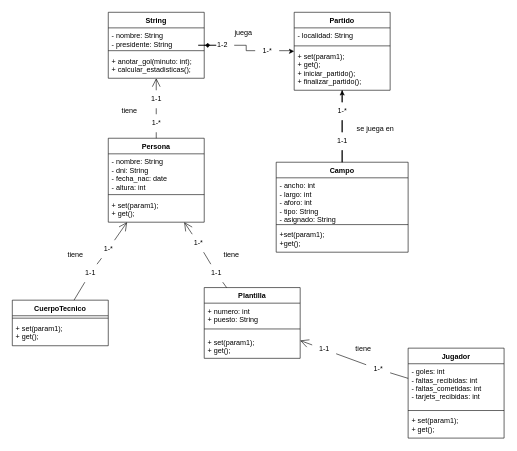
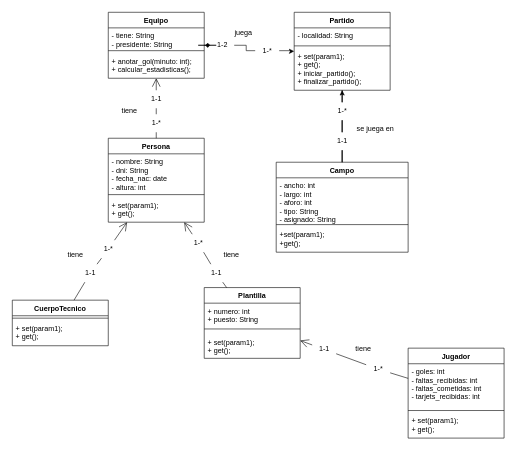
  <mxCell id="0" />
  <mxCell id="1" parent="0" />
  <mxCell id="2" value="Partido" style="swimlane;fontStyle=1;align=center;verticalAlign=top;childLayout=stackLayout;horizontal=1;startSize=26;horizontalStack=0;resizeParent=1;resizeParentMax=0;resizeLast=0;collapsible=1;marginBottom=0;" parent="1" vertex="1"><mxGeometry x="490" y="20" width="160" height="130" as="geometry" /></mxCell>
  <mxCell id="3" value="- localidad: String" style="text;strokeColor=none;fillColor=none;align=left;verticalAlign=top;spacingLeft=4;spacingRight=4;overflow=hidden;rotatable=0;points=[[0,0.5],[1,0.5]];portConstraint=eastwest;" parent="2" vertex="1"><mxGeometry y="26" width="160" height="26" as="geometry" /></mxCell>
  <mxCell id="4" value="" style="line;strokeWidth=1;fillColor=none;align=left;verticalAlign=middle;spacingTop=-1;spacingLeft=3;spacingRight=3;rotatable=0;labelPosition=right;points=[];portConstraint=eastwest;strokeColor=inherit;" parent="2" vertex="1"><mxGeometry y="52" width="160" height="8" as="geometry" /></mxCell>
  <mxCell id="5" value="+ set(param1);&#10;+ get();&#10;+ iniciar_partido();&#10;+ finalizar_partido(); " style="text;strokeColor=none;fillColor=none;align=left;verticalAlign=top;spacingLeft=4;spacingRight=4;overflow=hidden;rotatable=0;points=[[0,0.5],[1,0.5]];portConstraint=eastwest;" parent="2" vertex="1"><mxGeometry y="60" width="160" height="70" as="geometry" /></mxCell>
  <mxCell id="6" style="edgeStyle=orthogonalEdgeStyle;rounded=0;orthogonalLoop=1;jettySize=auto;html=1;startArrow=none;" parent="1" source="59" target="2" edge="1"><mxGeometry relative="1" as="geometry" /></mxCell>
  <mxCell id="7" value="Campo" style="swimlane;fontStyle=1;align=center;verticalAlign=top;childLayout=stackLayout;horizontal=1;startSize=26;horizontalStack=0;resizeParent=1;resizeParentMax=0;resizeLast=0;collapsible=1;marginBottom=0;" parent="1" vertex="1"><mxGeometry x="460" y="270" width="220" height="150" as="geometry" /></mxCell>
  <mxCell id="8" value="- ancho: int&#10;- largo: int&#10;- aforo: int&#10;- tipo: String&#10;- asignado: String" style="text;strokeColor=none;fillColor=none;align=left;verticalAlign=top;spacingLeft=4;spacingRight=4;overflow=hidden;rotatable=0;points=[[0,0.5],[1,0.5]];portConstraint=eastwest;" parent="7" vertex="1"><mxGeometry y="26" width="220" height="74" as="geometry" /></mxCell>
  <mxCell id="9" value="" style="line;strokeWidth=1;fillColor=none;align=left;verticalAlign=middle;spacingTop=-1;spacingLeft=3;spacingRight=3;rotatable=0;labelPosition=right;points=[];portConstraint=eastwest;strokeColor=inherit;" parent="7" vertex="1"><mxGeometry y="100" width="220" height="8" as="geometry" /></mxCell>
  <mxCell id="10" value="+set(param1);&#10;+get();" style="text;strokeColor=none;fillColor=none;align=left;verticalAlign=top;spacingLeft=4;spacingRight=4;overflow=hidden;rotatable=0;points=[[0,0.5],[1,0.5]];portConstraint=eastwest;" parent="7" vertex="1"><mxGeometry y="108" width="220" height="42" as="geometry" /></mxCell>
  <mxCell id="11" style="edgeStyle=orthogonalEdgeStyle;rounded=0;orthogonalLoop=1;jettySize=auto;html=1;startArrow=none;" parent="1" source="37" target="2" edge="1"><mxGeometry relative="1" as="geometry" /></mxCell>
- <mxCell id="12" value="String" style="swimlane;fontStyle=1;align=center;verticalAlign=top;childLayout=stackLayout;horizontal=1;startSize=26;horizontalStack=0;resizeParent=1;resizeParentMax=0;resizeLast=0;collapsible=1;marginBottom=0;" parent="1" vertex="1"><mxGeometry x="180" y="20" width="160" height="110" as="geometry" /></mxCell>
- <mxCell id="13" value="- nombre: String&#10;- presidente: String" style="text;strokeColor=none;fillColor=none;align=left;verticalAlign=top;spacingLeft=4;spacingRight=4;overflow=hidden;rotatable=0;points=[[0,0.5],[1,0.5]];portConstraint=eastwest;" parent="12" vertex="1"><mxGeometry y="26" width="160" height="34" as="geometry" /></mxCell>
+ <mxCell id="12" value="Equipo" style="swimlane;fontStyle=1;align=center;verticalAlign=top;childLayout=stackLayout;horizontal=1;startSize=26;horizontalStack=0;resizeParent=1;resizeParentMax=0;resizeLast=0;collapsible=1;marginBottom=0;" parent="1" vertex="1"><mxGeometry x="180" y="20" width="160" height="110" as="geometry" /></mxCell>
+ <mxCell id="13" value="- tiene: String&#10;- presidente: String" style="text;strokeColor=none;fillColor=none;align=left;verticalAlign=top;spacingLeft=4;spacingRight=4;overflow=hidden;rotatable=0;points=[[0,0.5],[1,0.5]];portConstraint=eastwest;" parent="12" vertex="1"><mxGeometry y="26" width="160" height="34" as="geometry" /></mxCell>
  <mxCell id="14" value="" style="line;strokeWidth=1;fillColor=none;align=left;verticalAlign=middle;spacingTop=-1;spacingLeft=3;spacingRight=3;rotatable=0;labelPosition=right;points=[];portConstraint=eastwest;strokeColor=inherit;" parent="12" vertex="1"><mxGeometry y="60" width="160" height="8" as="geometry" /></mxCell>
  <mxCell id="15" value="+ anotar_gol(minuto: int);&#10;+ calcular_estadisticas();" style="text;strokeColor=none;fillColor=none;align=left;verticalAlign=top;spacingLeft=4;spacingRight=4;overflow=hidden;rotatable=0;points=[[0,0.5],[1,0.5]];portConstraint=eastwest;" parent="12" vertex="1"><mxGeometry y="68" width="160" height="42" as="geometry" /></mxCell>
  <mxCell id="16" value="Plantilla" style="swimlane;fontStyle=1;align=center;verticalAlign=top;childLayout=stackLayout;horizontal=1;startSize=26;horizontalStack=0;resizeParent=1;resizeParentMax=0;resizeLast=0;collapsible=1;marginBottom=0;" parent="1" vertex="1"><mxGeometry x="340" y="479" width="160" height="118" as="geometry" /></mxCell>
  <mxCell id="17" value="+ numero: int&#10;+ puesto: String" style="text;strokeColor=none;fillColor=none;align=left;verticalAlign=top;spacingLeft=4;spacingRight=4;overflow=hidden;rotatable=0;points=[[0,0.5],[1,0.5]];portConstraint=eastwest;" parent="16" vertex="1"><mxGeometry y="26" width="160" height="34" as="geometry" /></mxCell>
  <mxCell id="18" value="" style="line;strokeWidth=1;fillColor=none;align=left;verticalAlign=middle;spacingTop=-1;spacingLeft=3;spacingRight=3;rotatable=0;labelPosition=right;points=[];portConstraint=eastwest;strokeColor=inherit;" parent="16" vertex="1"><mxGeometry y="60" width="160" height="18" as="geometry" /></mxCell>
  <mxCell id="19" value="+ set(param1);&#10;+ get();" style="text;strokeColor=none;fillColor=none;align=left;verticalAlign=top;spacingLeft=4;spacingRight=4;overflow=hidden;rotatable=0;points=[[0,0.5],[1,0.5]];portConstraint=eastwest;" parent="16" vertex="1"><mxGeometry y="78" width="160" height="40" as="geometry" /></mxCell>
  <mxCell id="20" value="CuerpoTecnico" style="swimlane;fontStyle=1;align=center;verticalAlign=top;childLayout=stackLayout;horizontal=1;startSize=26;horizontalStack=0;resizeParent=1;resizeParentMax=0;resizeLast=0;collapsible=1;marginBottom=0;" parent="1" vertex="1"><mxGeometry x="20" y="500" width="160" height="76" as="geometry" /></mxCell>
  <mxCell id="21" value="" style="line;strokeWidth=1;fillColor=none;align=left;verticalAlign=middle;spacingTop=-1;spacingLeft=3;spacingRight=3;rotatable=0;labelPosition=right;points=[];portConstraint=eastwest;strokeColor=inherit;" parent="20" vertex="1"><mxGeometry y="26" width="160" height="8" as="geometry" /></mxCell>
  <mxCell id="22" value="+ set(param1);&#10;+ get();" style="text;strokeColor=none;fillColor=none;align=left;verticalAlign=top;spacingLeft=4;spacingRight=4;overflow=hidden;rotatable=0;points=[[0,0.5],[1,0.5]];portConstraint=eastwest;" parent="20" vertex="1"><mxGeometry y="34" width="160" height="42" as="geometry" /></mxCell>
  <mxCell id="23" value="" style="endArrow=open;endFill=1;endSize=12;html=1;rounded=0;startArrow=none;" parent="1" source="49" target="25" edge="1"><mxGeometry width="160" relative="1" as="geometry"><mxPoint x="182.857" y="390" as="sourcePoint" /><mxPoint x="160" y="360" as="targetPoint" /></mxGeometry></mxCell>
  <mxCell id="24" value="" style="endArrow=open;endFill=1;endSize=12;html=1;rounded=0;startArrow=none;" parent="1" source="54" target="25" edge="1"><mxGeometry width="160" relative="1" as="geometry"><mxPoint x="340" y="400" as="sourcePoint" /><mxPoint x="310" y="370" as="targetPoint" /></mxGeometry></mxCell>
  <mxCell id="25" value="Persona" style="swimlane;fontStyle=1;align=center;verticalAlign=top;childLayout=stackLayout;horizontal=1;startSize=26;horizontalStack=0;resizeParent=1;resizeParentMax=0;resizeLast=0;collapsible=1;marginBottom=0;" parent="1" vertex="1"><mxGeometry x="180" y="230" width="160" height="140" as="geometry" /></mxCell>
  <mxCell id="26" value="- nombre: String&#10;- dni: String&#10;- fecha_nac: date&#10;- altura: int" style="text;strokeColor=none;fillColor=none;align=left;verticalAlign=top;spacingLeft=4;spacingRight=4;overflow=hidden;rotatable=0;points=[[0,0.5],[1,0.5]];portConstraint=eastwest;" parent="25" vertex="1"><mxGeometry y="26" width="160" height="64" as="geometry" /></mxCell>
  <mxCell id="27" value="" style="line;strokeWidth=1;fillColor=none;align=left;verticalAlign=middle;spacingTop=-1;spacingLeft=3;spacingRight=3;rotatable=0;labelPosition=right;points=[];portConstraint=eastwest;strokeColor=inherit;" parent="25" vertex="1"><mxGeometry y="90" width="160" height="8" as="geometry" /></mxCell>
  <mxCell id="28" value="+ set(param1);&#10;+ get();" style="text;strokeColor=none;fillColor=none;align=left;verticalAlign=top;spacingLeft=4;spacingRight=4;overflow=hidden;rotatable=0;points=[[0,0.5],[1,0.5]];portConstraint=eastwest;" parent="25" vertex="1"><mxGeometry y="98" width="160" height="42" as="geometry" /></mxCell>
  <mxCell id="29" value="Jugador" style="swimlane;fontStyle=1;align=center;verticalAlign=top;childLayout=stackLayout;horizontal=1;startSize=26;horizontalStack=0;resizeParent=1;resizeParentMax=0;resizeLast=0;collapsible=1;marginBottom=0;" parent="1" vertex="1"><mxGeometry x="680" y="580" width="160" height="150" as="geometry" /></mxCell>
  <mxCell id="30" value="- goles: int&#10;- faltas_recibidas: int&#10;- faltas_cometidas: int&#10;- tarjets_recibidas: int" style="text;strokeColor=none;fillColor=none;align=left;verticalAlign=top;spacingLeft=4;spacingRight=4;overflow=hidden;rotatable=0;points=[[0,0.5],[1,0.5]];portConstraint=eastwest;" parent="29" vertex="1"><mxGeometry y="26" width="160" height="74" as="geometry" /></mxCell>
  <mxCell id="31" value="" style="line;strokeWidth=1;fillColor=none;align=left;verticalAlign=middle;spacingTop=-1;spacingLeft=3;spacingRight=3;rotatable=0;labelPosition=right;points=[];portConstraint=eastwest;strokeColor=inherit;" parent="29" vertex="1"><mxGeometry y="100" width="160" height="8" as="geometry" /></mxCell>
  <mxCell id="32" value="+ set(param1);&#10;+ get();" style="text;strokeColor=none;fillColor=none;align=left;verticalAlign=top;spacingLeft=4;spacingRight=4;overflow=hidden;rotatable=0;points=[[0,0.5],[1,0.5]];portConstraint=eastwest;" parent="29" vertex="1"><mxGeometry y="108" width="160" height="42" as="geometry" /></mxCell>
  <mxCell id="33" value="" style="endArrow=open;endFill=1;endSize=12;html=1;rounded=0;startArrow=none;" parent="1" source="44" target="12" edge="1"><mxGeometry width="160" relative="1" as="geometry"><mxPoint x="340" y="360" as="sourcePoint" /><mxPoint x="500" y="360" as="targetPoint" /></mxGeometry></mxCell>
  <mxCell id="34" value="" style="endArrow=open;endFill=1;endSize=12;html=1;rounded=0;startArrow=none;" parent="1" source="64" target="16" edge="1"><mxGeometry width="160" relative="1" as="geometry"><mxPoint x="340" y="400" as="sourcePoint" /><mxPoint x="500" y="400" as="targetPoint" /></mxGeometry></mxCell>
  <mxCell id="35" value="juega" style="text;html=1;align=center;verticalAlign=middle;resizable=0;points=[];autosize=1;strokeColor=none;fillColor=none;" vertex="1" parent="1"><mxGeometry x="380" y="40" width="50" height="30" as="geometry" /></mxCell>
  <mxCell id="36" value="" style="edgeStyle=orthogonalEdgeStyle;rounded=0;orthogonalLoop=1;jettySize=auto;html=1;endArrow=none;startArrow=none;" edge="1" parent="1" source="39" target="37"><mxGeometry relative="1" as="geometry"><mxPoint x="340" y="75" as="sourcePoint" /><mxPoint x="490" y="85" as="targetPoint" /></mxGeometry></mxCell>
  <mxCell id="37" value="1-*" style="text;html=1;align=center;verticalAlign=middle;resizable=0;points=[];autosize=1;strokeColor=none;fillColor=none;" vertex="1" parent="1"><mxGeometry x="425" y="69" width="40" height="30" as="geometry" /></mxCell>
  <mxCell id="38" value="" style="edgeStyle=orthogonalEdgeStyle;rounded=0;orthogonalLoop=1;jettySize=auto;html=1;endArrow=diamond;" edge="1" parent="1" source="12" target="39"><mxGeometry relative="1" as="geometry"><mxPoint x="340" y="75" as="sourcePoint" /><mxPoint x="425" y="84" as="targetPoint" /></mxGeometry></mxCell>
  <mxCell id="39" value="1-2" style="text;html=1;align=center;verticalAlign=middle;resizable=0;points=[];autosize=1;strokeColor=none;fillColor=none;" vertex="1" parent="1"><mxGeometry x="350" y="60" width="40" height="30" as="geometry" /></mxCell>
  <mxCell id="40" value="tiene" style="text;html=1;align=center;verticalAlign=middle;resizable=0;points=[];autosize=1;strokeColor=none;fillColor=none;" vertex="1" parent="1"><mxGeometry x="190" y="170" width="50" height="30" as="geometry" /></mxCell>
  <mxCell id="41" value="" style="endArrow=none;endFill=1;endSize=12;html=1;rounded=0;" edge="1" parent="1" source="25" target="42"><mxGeometry width="160" relative="1" as="geometry"><mxPoint x="260" y="230" as="sourcePoint" /><mxPoint x="260" y="130" as="targetPoint" /></mxGeometry></mxCell>
  <mxCell id="42" value="1-*" style="text;html=1;align=center;verticalAlign=middle;resizable=0;points=[];autosize=1;strokeColor=none;fillColor=none;" vertex="1" parent="1"><mxGeometry x="240" y="190" width="40" height="30" as="geometry" /></mxCell>
  <mxCell id="43" value="" style="endArrow=none;endFill=1;endSize=12;html=1;rounded=0;startArrow=none;" edge="1" parent="1" source="42" target="44"><mxGeometry width="160" relative="1" as="geometry"><mxPoint x="260" y="190" as="sourcePoint" /><mxPoint x="260" y="130" as="targetPoint" /></mxGeometry></mxCell>
  <mxCell id="44" value="1-1" style="text;html=1;align=center;verticalAlign=middle;resizable=0;points=[];autosize=1;strokeColor=none;fillColor=none;" vertex="1" parent="1"><mxGeometry x="240" y="150" width="40" height="30" as="geometry" /></mxCell>
  <mxCell id="45" value="tiene" style="text;html=1;align=center;verticalAlign=middle;resizable=0;points=[];autosize=1;strokeColor=none;fillColor=none;" vertex="1" parent="1"><mxGeometry x="100" y="410" width="50" height="30" as="geometry" /></mxCell>
  <mxCell id="46" value="" style="endArrow=none;endFill=1;endSize=12;html=1;rounded=0;startArrow=none;" edge="1" parent="1" source="20" target="47"><mxGeometry width="160" relative="1" as="geometry"><mxPoint x="142.022" y="440" as="sourcePoint" /><mxPoint x="201.011" y="370" as="targetPoint" /></mxGeometry></mxCell>
  <mxCell id="47" value="1-1" style="text;html=1;align=center;verticalAlign=middle;resizable=0;points=[];autosize=1;strokeColor=none;fillColor=none;" vertex="1" parent="1"><mxGeometry x="130" y="440" width="40" height="30" as="geometry" /></mxCell>
  <mxCell id="48" value="" style="endArrow=none;endFill=1;endSize=12;html=1;rounded=0;startArrow=none;" edge="1" parent="1" source="47" target="49"><mxGeometry width="160" relative="1" as="geometry"><mxPoint x="172" y="410" as="sourcePoint" /><mxPoint x="204" y="370" as="targetPoint" /></mxGeometry></mxCell>
  <mxCell id="49" value="1-*" style="text;html=1;align=center;verticalAlign=middle;resizable=0;points=[];autosize=1;strokeColor=none;fillColor=none;" vertex="1" parent="1"><mxGeometry x="160" y="400" width="40" height="30" as="geometry" /></mxCell>
  <mxCell id="50" value="tiene" style="text;html=1;align=center;verticalAlign=middle;resizable=0;points=[];autosize=1;strokeColor=none;fillColor=none;" vertex="1" parent="1"><mxGeometry x="360" y="410" width="50" height="30" as="geometry" /></mxCell>
  <mxCell id="51" value="" style="endArrow=none;endFill=1;endSize=12;html=1;rounded=0;" edge="1" parent="1" source="16" target="52"><mxGeometry width="160" relative="1" as="geometry"><mxPoint x="380.336" y="479" as="sourcePoint" /><mxPoint x="307.059" y="370" as="targetPoint" /></mxGeometry></mxCell>
  <mxCell id="52" value="1-1" style="text;html=1;align=center;verticalAlign=middle;resizable=0;points=[];autosize=1;strokeColor=none;fillColor=none;" vertex="1" parent="1"><mxGeometry x="340" y="440" width="40" height="30" as="geometry" /></mxCell>
  <mxCell id="53" value="" style="endArrow=none;endFill=1;endSize=12;html=1;rounded=0;startArrow=none;" edge="1" parent="1" source="52" target="54"><mxGeometry width="160" relative="1" as="geometry"><mxPoint x="350.323" y="440" as="sourcePoint" /><mxPoint x="305.161" y="370" as="targetPoint" /></mxGeometry></mxCell>
  <mxCell id="54" value="1-*" style="text;html=1;align=center;verticalAlign=middle;resizable=0;points=[];autosize=1;strokeColor=none;fillColor=none;" vertex="1" parent="1"><mxGeometry x="310" y="390" width="40" height="30" as="geometry" /></mxCell>
  <mxCell id="55" value="se juega en" style="text;html=1;align=center;verticalAlign=middle;resizable=0;points=[];autosize=1;strokeColor=none;fillColor=none;" vertex="1" parent="1"><mxGeometry x="580" y="200" width="90" height="30" as="geometry" /></mxCell>
  <mxCell id="56" value="" style="edgeStyle=orthogonalEdgeStyle;rounded=0;orthogonalLoop=1;jettySize=auto;html=1;endArrow=none;" edge="1" parent="1" source="7" target="57"><mxGeometry relative="1" as="geometry"><mxPoint x="570" y="270" as="sourcePoint" /><mxPoint x="570" y="150" as="targetPoint" /></mxGeometry></mxCell>
  <mxCell id="57" value="1-1" style="text;html=1;align=center;verticalAlign=middle;resizable=0;points=[];autosize=1;strokeColor=none;fillColor=none;" vertex="1" parent="1"><mxGeometry x="550" y="220" width="40" height="30" as="geometry" /></mxCell>
  <mxCell id="58" value="" style="edgeStyle=orthogonalEdgeStyle;rounded=0;orthogonalLoop=1;jettySize=auto;html=1;startArrow=none;endArrow=none;" edge="1" parent="1" source="57" target="59"><mxGeometry relative="1" as="geometry"><mxPoint x="570" y="220" as="sourcePoint" /><mxPoint x="570" y="150" as="targetPoint" /></mxGeometry></mxCell>
  <mxCell id="59" value="1-*" style="text;html=1;align=center;verticalAlign=middle;resizable=0;points=[];autosize=1;strokeColor=none;fillColor=none;" vertex="1" parent="1"><mxGeometry x="550" y="170" width="40" height="30" as="geometry" /></mxCell>
  <mxCell id="60" value="tiene" style="text;html=1;align=center;verticalAlign=middle;resizable=0;points=[];autosize=1;strokeColor=none;fillColor=none;" vertex="1" parent="1"><mxGeometry x="580" y="567" width="50" height="30" as="geometry" /></mxCell>
  <mxCell id="61" value="" style="endArrow=none;endFill=1;endSize=12;html=1;rounded=0;" edge="1" parent="1" source="29" target="62"><mxGeometry width="160" relative="1" as="geometry"><mxPoint x="680" y="627.471" as="sourcePoint" /><mxPoint x="500" y="565.529" as="targetPoint" /></mxGeometry></mxCell>
  <mxCell id="62" value="1-*" style="text;html=1;align=center;verticalAlign=middle;resizable=0;points=[];autosize=1;strokeColor=none;fillColor=none;" vertex="1" parent="1"><mxGeometry x="610" y="600" width="40" height="30" as="geometry" /></mxCell>
  <mxCell id="63" value="" style="endArrow=none;endFill=1;endSize=12;html=1;rounded=0;startArrow=none;" edge="1" parent="1" source="62" target="64"><mxGeometry width="160" relative="1" as="geometry"><mxPoint x="610" y="607.667" as="sourcePoint" /><mxPoint x="500" y="567.333" as="targetPoint" /></mxGeometry></mxCell>
  <mxCell id="64" value="1-1" style="text;html=1;align=center;verticalAlign=middle;resizable=0;points=[];autosize=1;strokeColor=none;fillColor=none;" vertex="1" parent="1"><mxGeometry x="520" y="567" width="40" height="30" as="geometry" /></mxCell>
